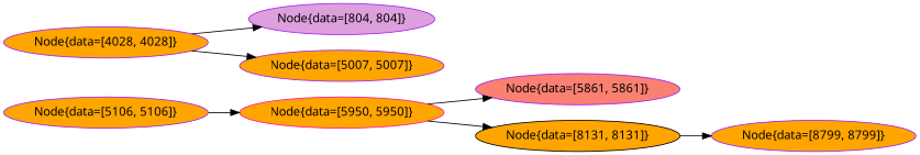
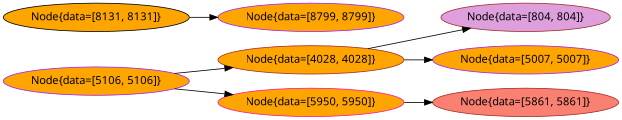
  digraph {
    fontname="Noto Sans"
    rankdir=LR
    node [color=purple fillcolor=orange fontname="Noto Sans" style=filled]
    edge [fontname="Noto Sans"]
    n1 [label="Node{data=[5106, 5106]}"]
-   n2 [label="Node{data=[4028, 4028]}"]
+   n2 [color=brown label="Node{data=[4028, 4028]}"]
    n3 [color=deeppink label="Node{data=[5950, 5950]}"]
-   n4 [fillcolor=plum label="Node{data=[804, 804]}"]
+   n4 [color=brown fillcolor=plum label="Node{data=[804, 804]}"]
    n5 [label="Node{data=[5007, 5007]}"]
-   n6 [fillcolor=salmon label="Node{data=[5861, 5861]}"]
+   n6 [color=brown fillcolor=salmon label="Node{data=[5861, 5861]}"]
    n7 [color=black label="Node{data=[8131, 8131]}"]
    n8 [label="Node{data=[8799, 8799]}"]
+   n1 -> n2
    n1 -> n3
    n2 -> n4
    n2 -> n5
    n3 -> n6
-   n3 -> n7
    n7 -> n8
  }
